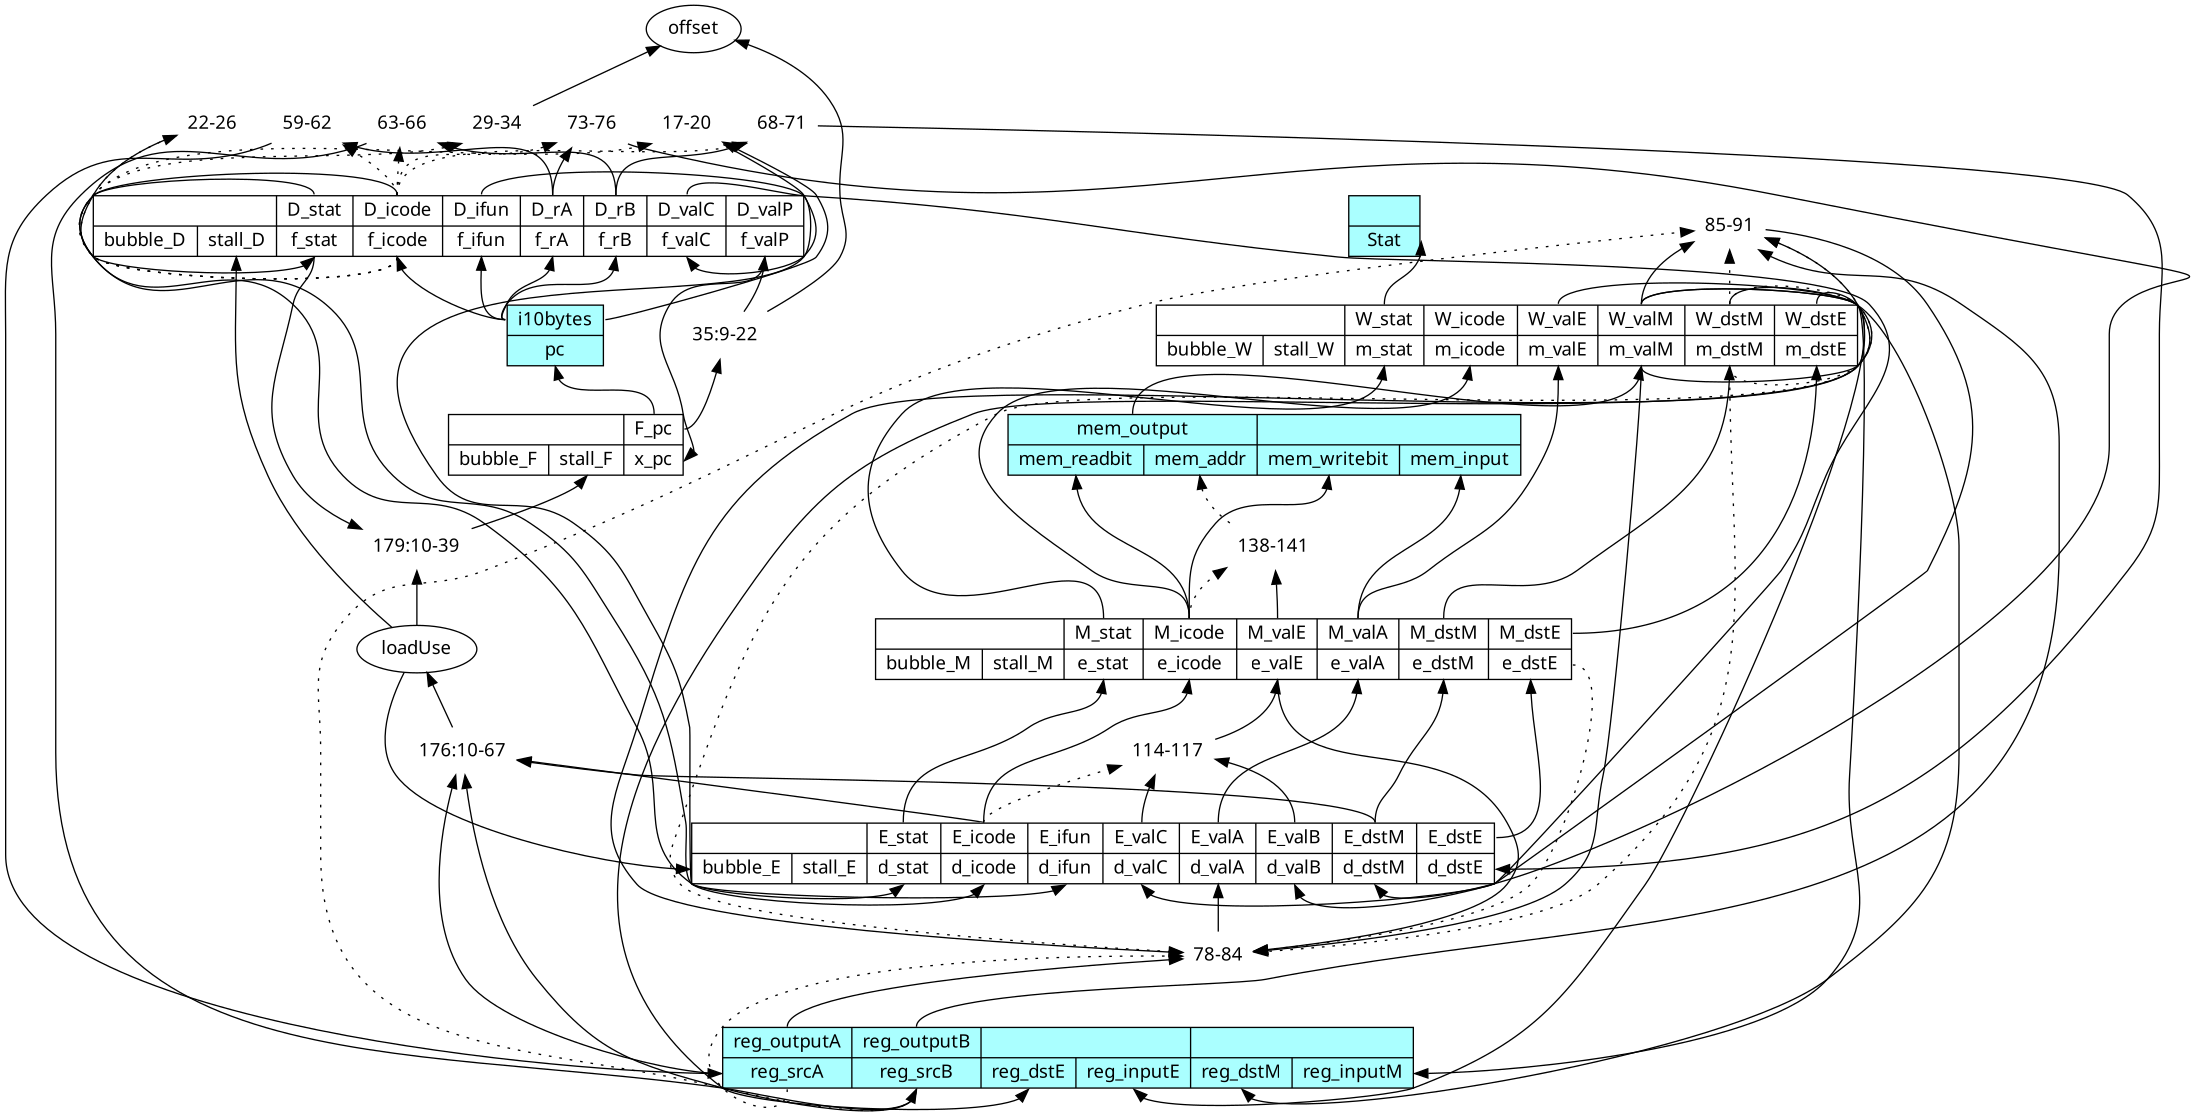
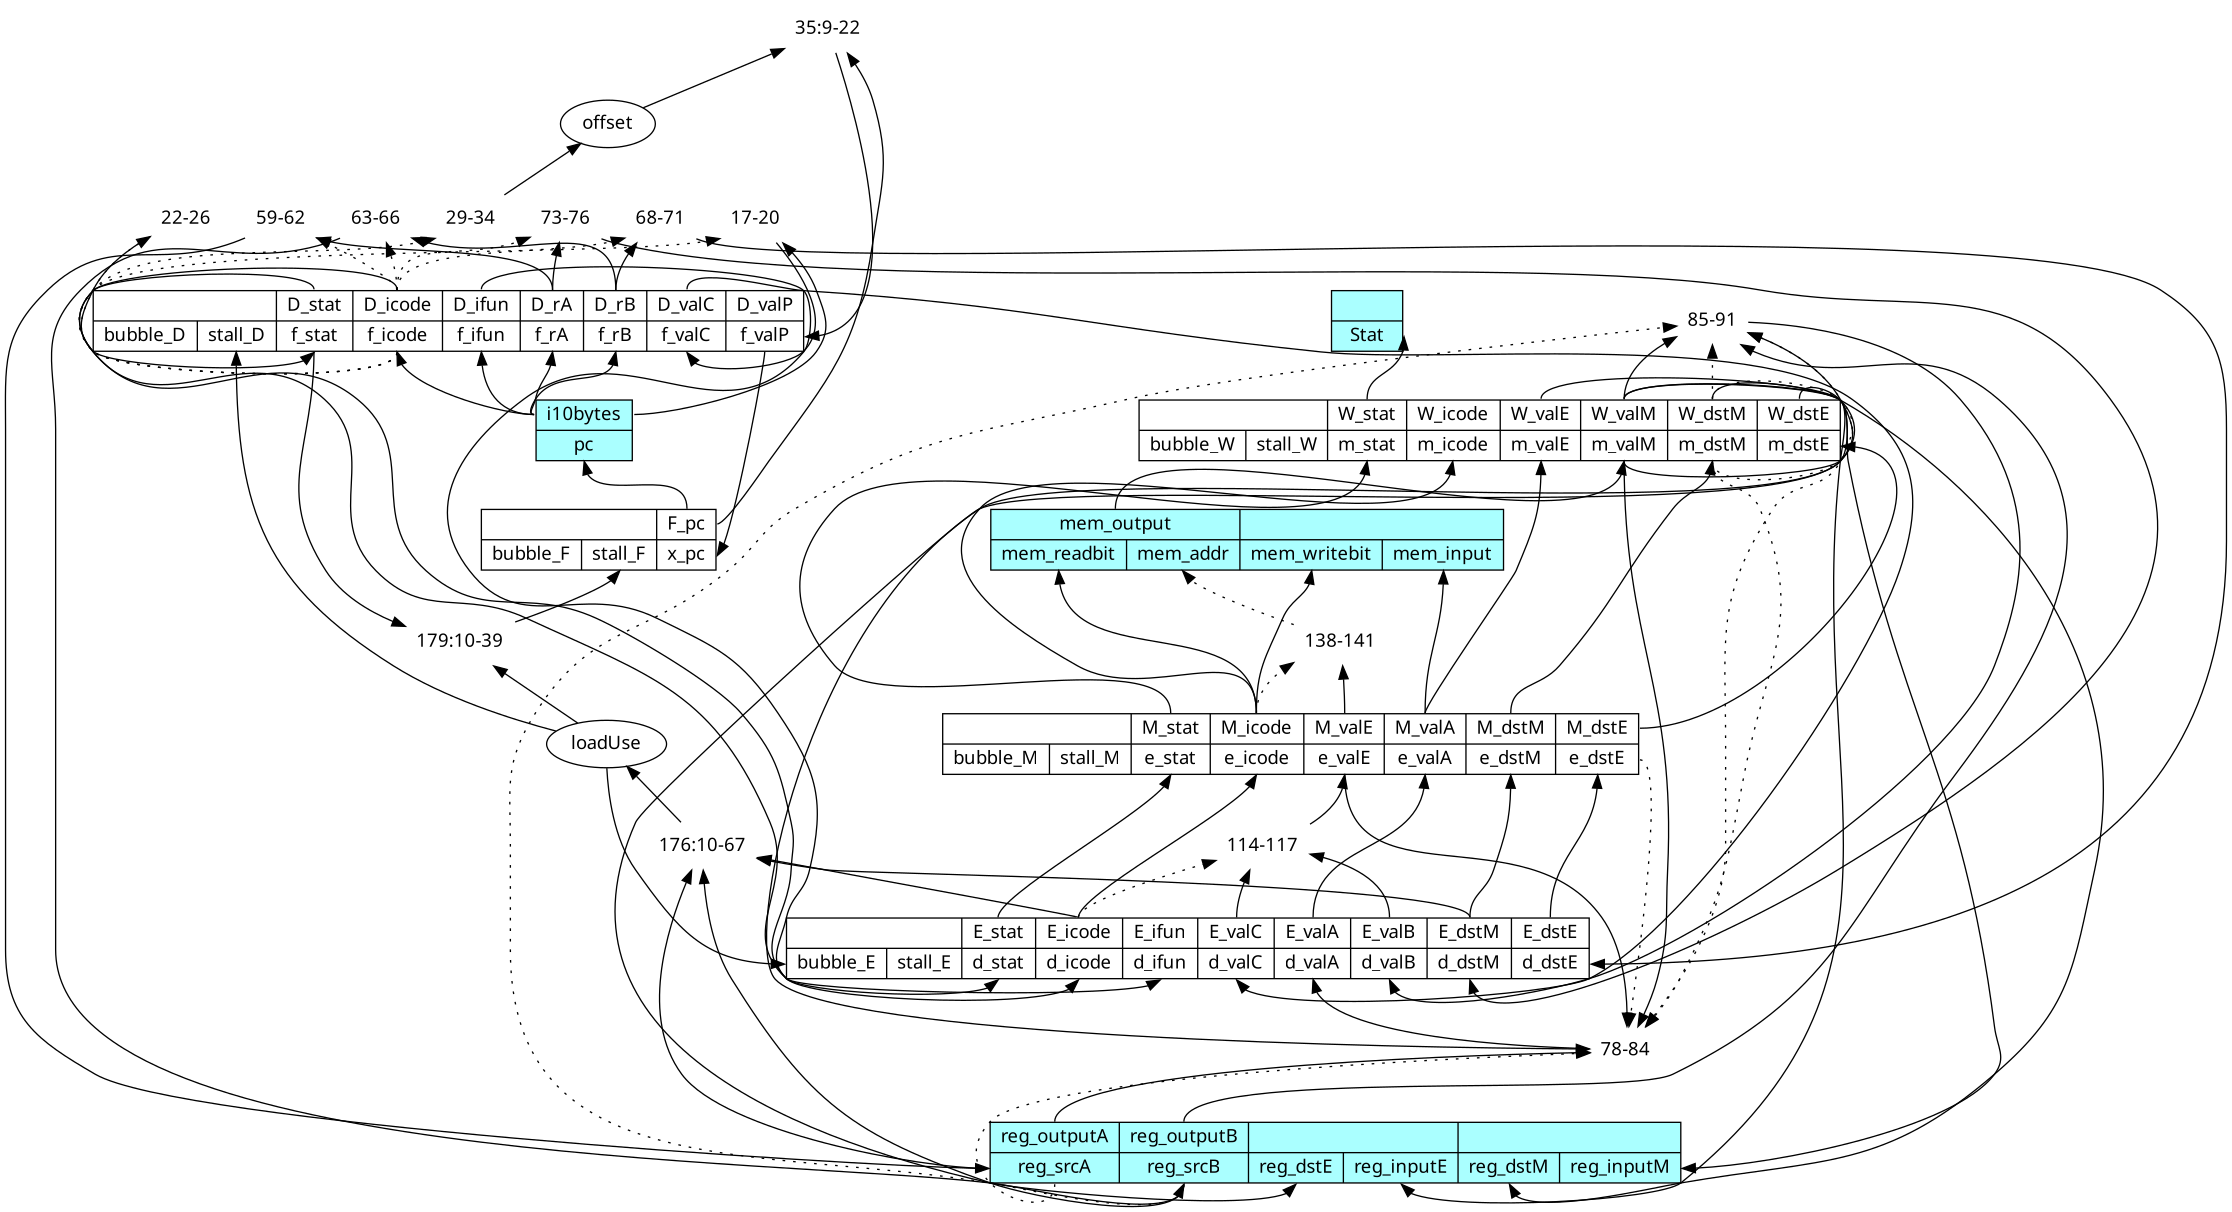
  digraph {
    rankdir=BT
    node [fontname="sans-serif" shape=none]
    n1 [fillcolor="#aaffff" label="{<reg_outputA>reg_outputA|<reg_srcA>reg_srcA}|{<reg_outputB>reg_outputB|<reg_srcB>reg_srcB}|{|{<reg_dstE>reg_dstE|<reg_inputE>reg_inputE}}|{|{<reg_dstM>reg_dstM|<reg_inputM>reg_inputM}}" shape=record style=filled]
    n2 [label="78-84"]
    n3 [label="85-91"]
    n4 [label="176:10-67"]
    n5 [label="{|{<bubble_E>bubble_E|<stall_E>stall_E}}|{<E_stat>E_stat|<d_stat>d_stat}|{<E_icode>E_icode|<d_icode>d_icode}|{<E_ifun>E_ifun|<d_ifun>d_ifun}|{<E_valC>E_valC|<d_valC>d_valC}|{<E_valA>E_valA|<d_valA>d_valA}|{<E_valB>E_valB|<d_valB>d_valB}|{<E_dstM>E_dstM|<d_dstM>d_dstM}|{<E_dstE>E_dstE|<d_dstE>d_dstE}" shape=record]
    loadUse [shape=""]
    n7 [fillcolor="#aaffff" label="{<mem_output>mem_output|{<mem_readbit>mem_readbit|<mem_addr>mem_addr}}|{|{<mem_writebit>mem_writebit|<mem_input>mem_input}}" shape=record style=filled]
    n8 [label="{|{<bubble_W>bubble_W|<stall_W>stall_W}}|{<W_stat>W_stat|<m_stat>m_stat}|{<W_icode>W_icode|<m_icode>m_icode}|{<W_valE>W_valE|<m_valE>m_valE}|{<W_valM>W_valM|<m_valM>m_valM}|{<W_dstM>W_dstM|<m_dstM>m_dstM}|{<W_dstE>W_dstE|<m_dstE>m_dstE}" shape=record]
    n9 [fillcolor="#aaffff" label="{|<Stat>Stat}" shape=record style=filled]
    n10 [fillcolor="#aaffff" label="{<i10bytes>i10bytes|<pc>pc}" shape=record style=filled]
    n11 [label="{|{<bubble_D>bubble_D|<stall_D>stall_D}}|{<D_stat>D_stat|<f_stat>f_stat}|{<D_icode>D_icode|<f_icode>f_icode}|{<D_ifun>D_ifun|<f_ifun>f_ifun}|{<D_rA>D_rA|<f_rA>f_rA}|{<D_rB>D_rB|<f_rB>f_rB}|{<D_valC>D_valC|<f_valC>f_valC}|{<D_valP>D_valP|<f_valP>f_valP}" shape=record]
    n12 [label="17-20"]
    n13 [label="{|{<bubble_F>bubble_F|<stall_F>stall_F}}|{<F_pc>F_pc|<x_pc>x_pc}" shape=record]
    n14 [label="22-26"]
    n15 [label="29-34"]
    n16 [label="59-62"]
    n17 [label="63-66"]
    n18 [label="68-71"]
    n19 [label="73-76"]
    n20 [label="179:10-39"]
    n21 [label="35:9-22"]
    offset [shape=""]
    n23 [label="{|{<bubble_M>bubble_M|<stall_M>stall_M}}|{<M_stat>M_stat|<e_stat>e_stat}|{<M_icode>M_icode|<e_icode>e_icode}|{<M_valE>M_valE|<e_valE>e_valE}|{<M_valA>M_valA|<e_valA>e_valA}|{<M_dstM>M_dstM|<e_dstM>e_dstM}|{<M_dstE>M_dstE|<e_dstE>e_dstE}" shape=record]
    n24 [label="114-117"]
    n25 [label="138-141"]
    n1 -> n2 [tailport=reg_outputA]
    n1 -> n2 [style=dotted tailport=reg_srcA]
    n1 -> n3 [tailport=reg_outputB]
    n1 -> n3 [style=dotted tailport=reg_srcB]
    n1 -> n4 [tailport=reg_srcA]
    n1 -> n4 [tailport=reg_srcB]
    n2 -> n5 [headport=d_valA]
    n3 -> n5 [headport=d_valB]
    n4 -> loadUse
    n5 -> n4 [tailport=E_icode]
    n5 -> n4 [tailport=E_dstM]
    n5 -> n23 [headport=e_stat tailport=E_stat]
    n5 -> n23 [headport=e_dstE tailport=E_dstE]
    n5 -> n23 [headport=e_dstM tailport=E_dstM]
    n5 -> n23 [headport=e_icode tailport=E_icode]
    n5 -> n23 [headport=e_valA tailport=E_valA]
    n5 -> n24 [tailport=E_valC]
    n5 -> n24 [tailport=E_valB]
    n5 -> n24 [style=dotted tailport=E_icode]
    loadUse -> n5 [headport=bubble_E]
    loadUse -> n11 [headport=stall_D]
    loadUse -> n20
    n7 -> n8 [headport=m_valM tailport=mem_output]
    n8 -> n1 [headport=reg_inputM tailport=W_valM]
    n8 -> n1 [headport=reg_dstM tailport=W_dstM]
    n8 -> n1 [headport=reg_inputE tailport=W_valE]
    n8 -> n1 [headport=reg_dstE tailport=W_dstE]
    n8 -> n2 [tailport=m_valM]
    n8 -> n2 [tailport=W_valM]
    n8 -> n2 [style=dotted tailport=m_dstM]
    n8 -> n2 [style=dotted tailport=W_dstM]
    n8 -> n3 [tailport=m_valM]
    n8 -> n3 [tailport=W_valM]
    n8 -> n3 [style=dotted tailport=m_dstM]
    n8 -> n3 [style=dotted tailport=W_dstM]
    n8 -> n9 [headport=Stat tailport=W_stat]
    n10 -> n11 [headport=f_icode tailport=i10bytes]
    n10 -> n11 [headport=f_ifun tailport=i10bytes]
    n10 -> n11 [headport=f_rA tailport=i10bytes]
    n10 -> n11 [headport=f_rB tailport=i10bytes]
    n10 -> n12 [tailport=i10bytes]
    n11 -> n5 [headport=d_stat tailport=D_stat]
    n11 -> n5 [headport=d_icode tailport=D_icode]
    n11 -> n5 [headport=d_ifun tailport=D_ifun]
    n11 -> n5 [headport=d_valC tailport=D_valC]
    n11 -> n12 [style=dotted tailport=f_icode]
    n11 -> n13 [headport=x_pc tailport=f_valP]
    n11 -> n14 [style=dotted tailport=f_icode]
    n11 -> n15 [style=dotted tailport=f_icode]
    n11 -> n16 [tailport=D_rA]
    n11 -> n16 [style=dotted tailport=D_icode]
    n11 -> n17 [tailport=D_rB]
    n11 -> n17 [style=dotted tailport=D_icode]
    n11 -> n18 [tailport=D_rB]
    n11 -> n18 [style=dotted tailport=D_icode]
    n11 -> n19 [tailport=D_rA]
    n11 -> n19 [style=dotted tailport=D_icode]
    n11 -> n20 [tailport=f_stat]
    n12 -> n11 [headport=f_valC]
    n13 -> n10 [headport=pc tailport=F_pc]
    n13 -> n21 [tailport=F_pc]
    n14 -> n11 [headport=f_stat]
    n15 -> offset
    n16 -> n1 [headport=reg_srcA]
    n17 -> n1 [headport=reg_srcB]
    n18 -> n5 [headport=d_dstE]
    n19 -> n5 [headport=d_dstM]
    n20 -> n13 [headport=stall_F]
    n21 -> n11 [headport=f_valP]
-   n21 -> offset
+   offset -> n21
    n23 -> n2 [tailport=e_valE]
    n23 -> n2 [style=dotted tailport=e_dstE]
    n23 -> n7 [headport=mem_readbit tailport=M_icode]
    n23 -> n7 [headport=mem_writebit tailport=M_icode]
    n23 -> n7 [headport=mem_input tailport=M_valA]
    n23 -> n8 [headport=m_stat tailport=M_stat]
    n23 -> n8 [headport=m_dstE tailport=M_dstE]
    n23 -> n8 [headport=m_dstM tailport=M_dstM]
    n23 -> n8 [headport=m_icode tailport=M_icode]
    n23 -> n8 [headport=m_valE tailport=M_valA]
    n23 -> n25 [tailport=M_valE]
    n23 -> n25 [style=dotted tailport=M_icode]
    n24 -> n23 [headport=e_valE]
    n25 -> n7 [headport=mem_addr style=dotted]
  }
